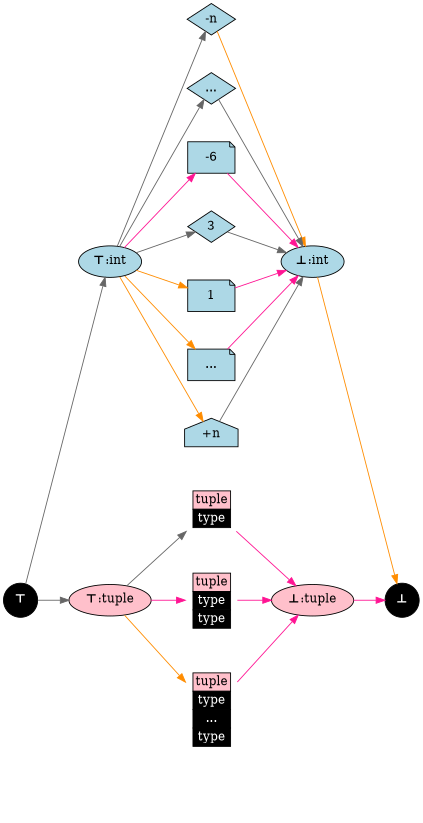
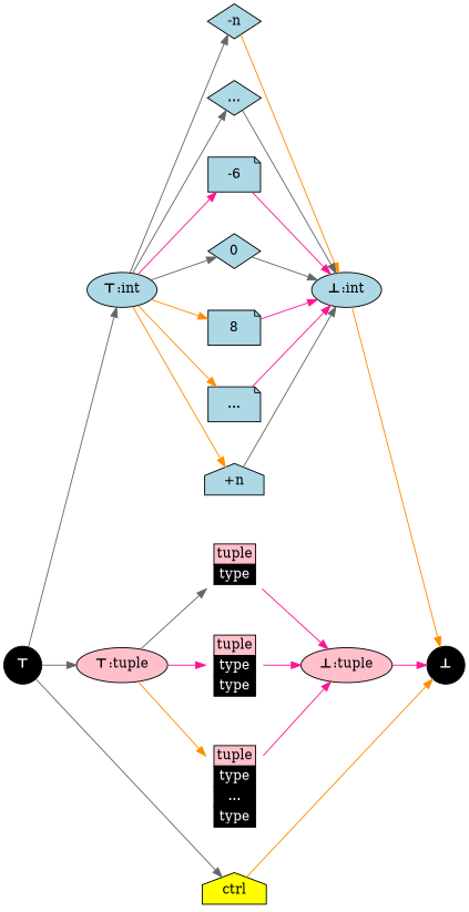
  digraph {
    compound=true
    nodesep=0.6
    rankdir=LR
    splines=false
    node [fillcolor=lightblue shape=oval style=filled]
    edge [color=gray40]
    n1 [fillcolor=black fontcolor=white label=<<B>⊤</B >> shape=circle]
    n2 [label=<<B>⊤</B >:int>]
    n3 [fillcolor=pink label=<<B>⊤</B >:tuple>]
+   n4 [fillcolor=yellow label=ctrl shape=house]
    n5 [label="-n" shape=diamond]
    n6 [label="..." shape=diamond]
    n7 [label=-6 shape=note]
-   n8 [label=3 shape=diamond]
-   n9 [label=1 shape=note]
+   n8 [label=0 shape=diamond]
+   n9 [label=8 shape=note]
    n10 [label="..." shape=note]
    n11 [label="+n" shape=house]
    n12 [label=<<B>⊥</B>:int>]
    n13 [fillcolor=pink label=<<B>⊥</B>:tuple>]
    n14 [fillcolor=black fontcolor=white label=<<B>⊥</B>> shape=circle]
    n15 [fillcolor=none label=<       <TABLE BORDER="0" CELLBORDER="1" CELLSPACING="0">         <TH><TD BGCOLOR="pink">tuple</TD></TH>         <TR><TD BGCOLOR="black" ><FONT color="white">type</FONT></TD></TR>       </TABLE>     > shape=none]
    n16 [fillcolor=none label=<       <TABLE BORDER="0" CELLBORDER="1" CELLSPACING="0">         <TH><TD BGCOLOR="pink">tuple</TD></TH>         <TR><TD BGCOLOR="black" ><FONT color="white">type</FONT></TD></TR>         <TR><TD BGCOLOR="black" ><FONT color="white">type</FONT></TD></TR>       </TABLE>     > shape=none]
    n17 [fillcolor=none label=<       <TABLE BORDER="0" CELLBORDER="1" CELLSPACING="0">         <TH><TD BGCOLOR="pink">tuple</TD></TH>         <TR><TD BGCOLOR="black" ><FONT color="white">type</FONT></TD></TR>         <TR><TD BGCOLOR="black" ><FONT color="white">...</FONT></TD></TR>         <TR><TD BGCOLOR="black" ><FONT color="white">type</FONT></TD></TR>       </TABLE>     > shape=none]
    subgraph sub_1 {
      rank=same
      n1
    }
    subgraph sub_2 {
      rank=same
      n2
      n3
    }
    subgraph sub_3 {
      rank=same
+     n4
      n5
      n6
      n7
      n8
      n9
      n10
      n11
    }
    subgraph sub_4 {
      rank=same
      n12
      n13
    }
    subgraph sub_5 {
      rank=same
      n14
    }
    n1 -> n2
    n1 -> n3
+   n1 -> n4
    n2 -> n5
    n2 -> n6
    n2 -> n7 [color=deeppink]
    n2 -> n8
    n2 -> n9 [color=darkorange]
    n2 -> n10 [color=darkorange]
    n2 -> n11 [color=darkorange]
    n3 -> n15
    n3 -> n16 [color=deeppink]
    n3 -> n17 [color=darkorange]
+   n4 -> n14 [color=darkorange]
    n5 -> n6 [style=invis color=""]
    n5 -> n12 [color=darkorange]
    n6 -> n7 [style=invis color=""]
    n6 -> n12
    n7 -> n8 [style=invis color=""]
    n7 -> n12 [color=deeppink]
    n8 -> n9 [style=invis color=""]
    n8 -> n12
    n9 -> n10 [style=invis color=""]
    n9 -> n12 [color=deeppink]
    n10 -> n11 [style=invis color=""]
    n10 -> n12 [color=deeppink]
    n11 -> n12
    n12 -> n14 [color=darkorange]
    n13 -> n14 [color=deeppink]
    n15 -> n13 [color=deeppink]
    n16 -> n13 [color=deeppink]
    n17 -> n13 [color=deeppink]
  }
